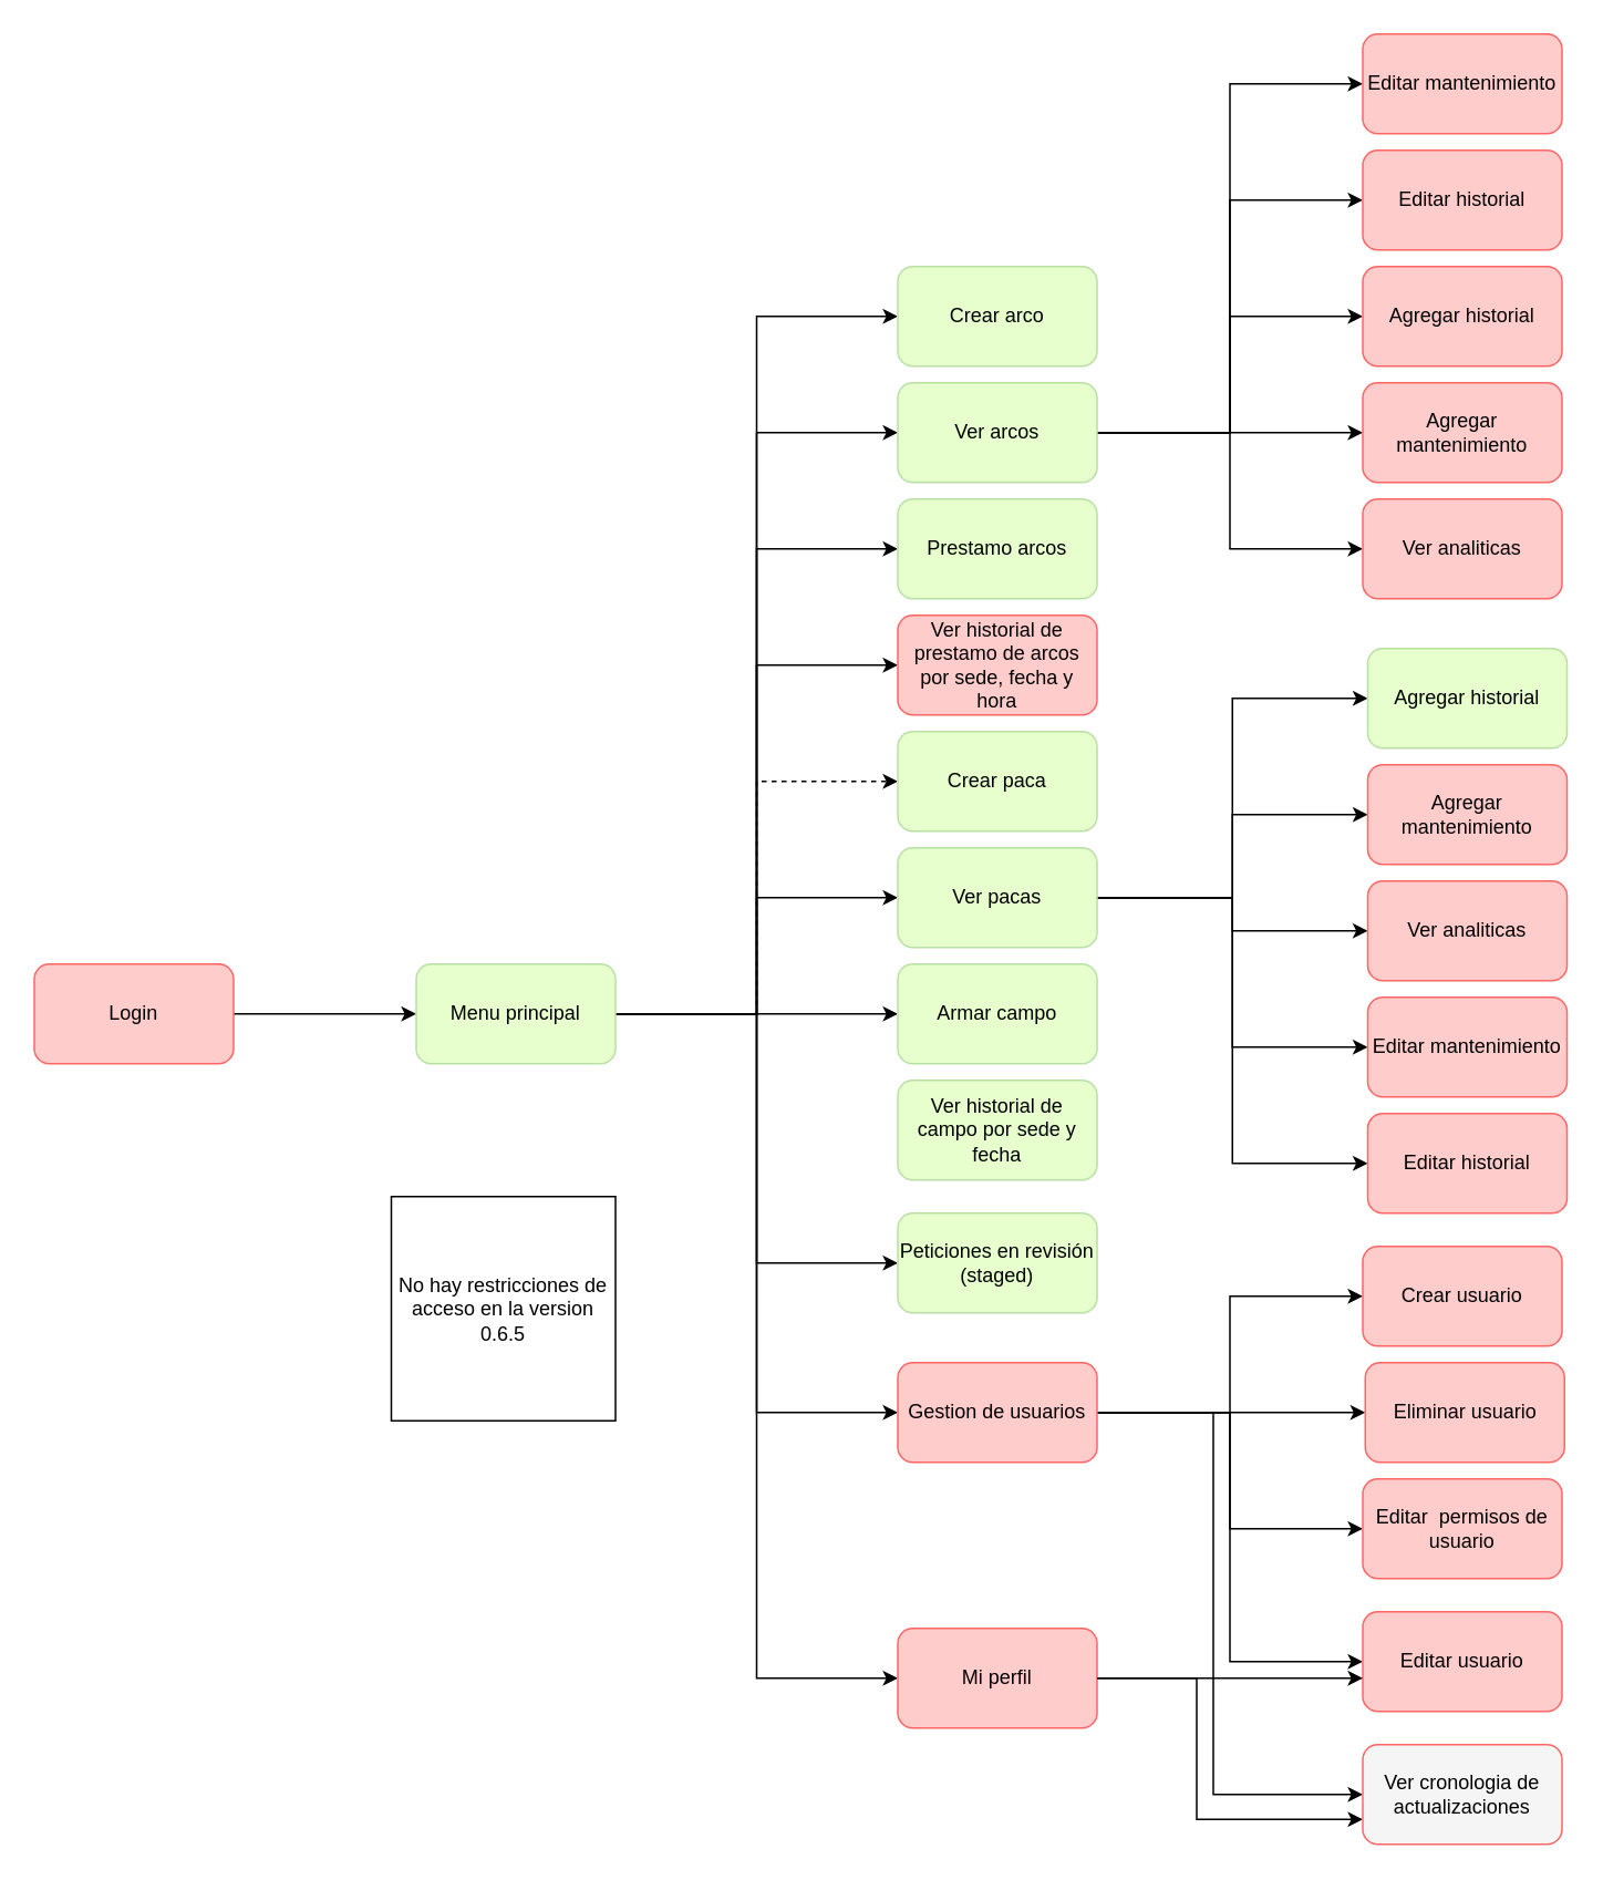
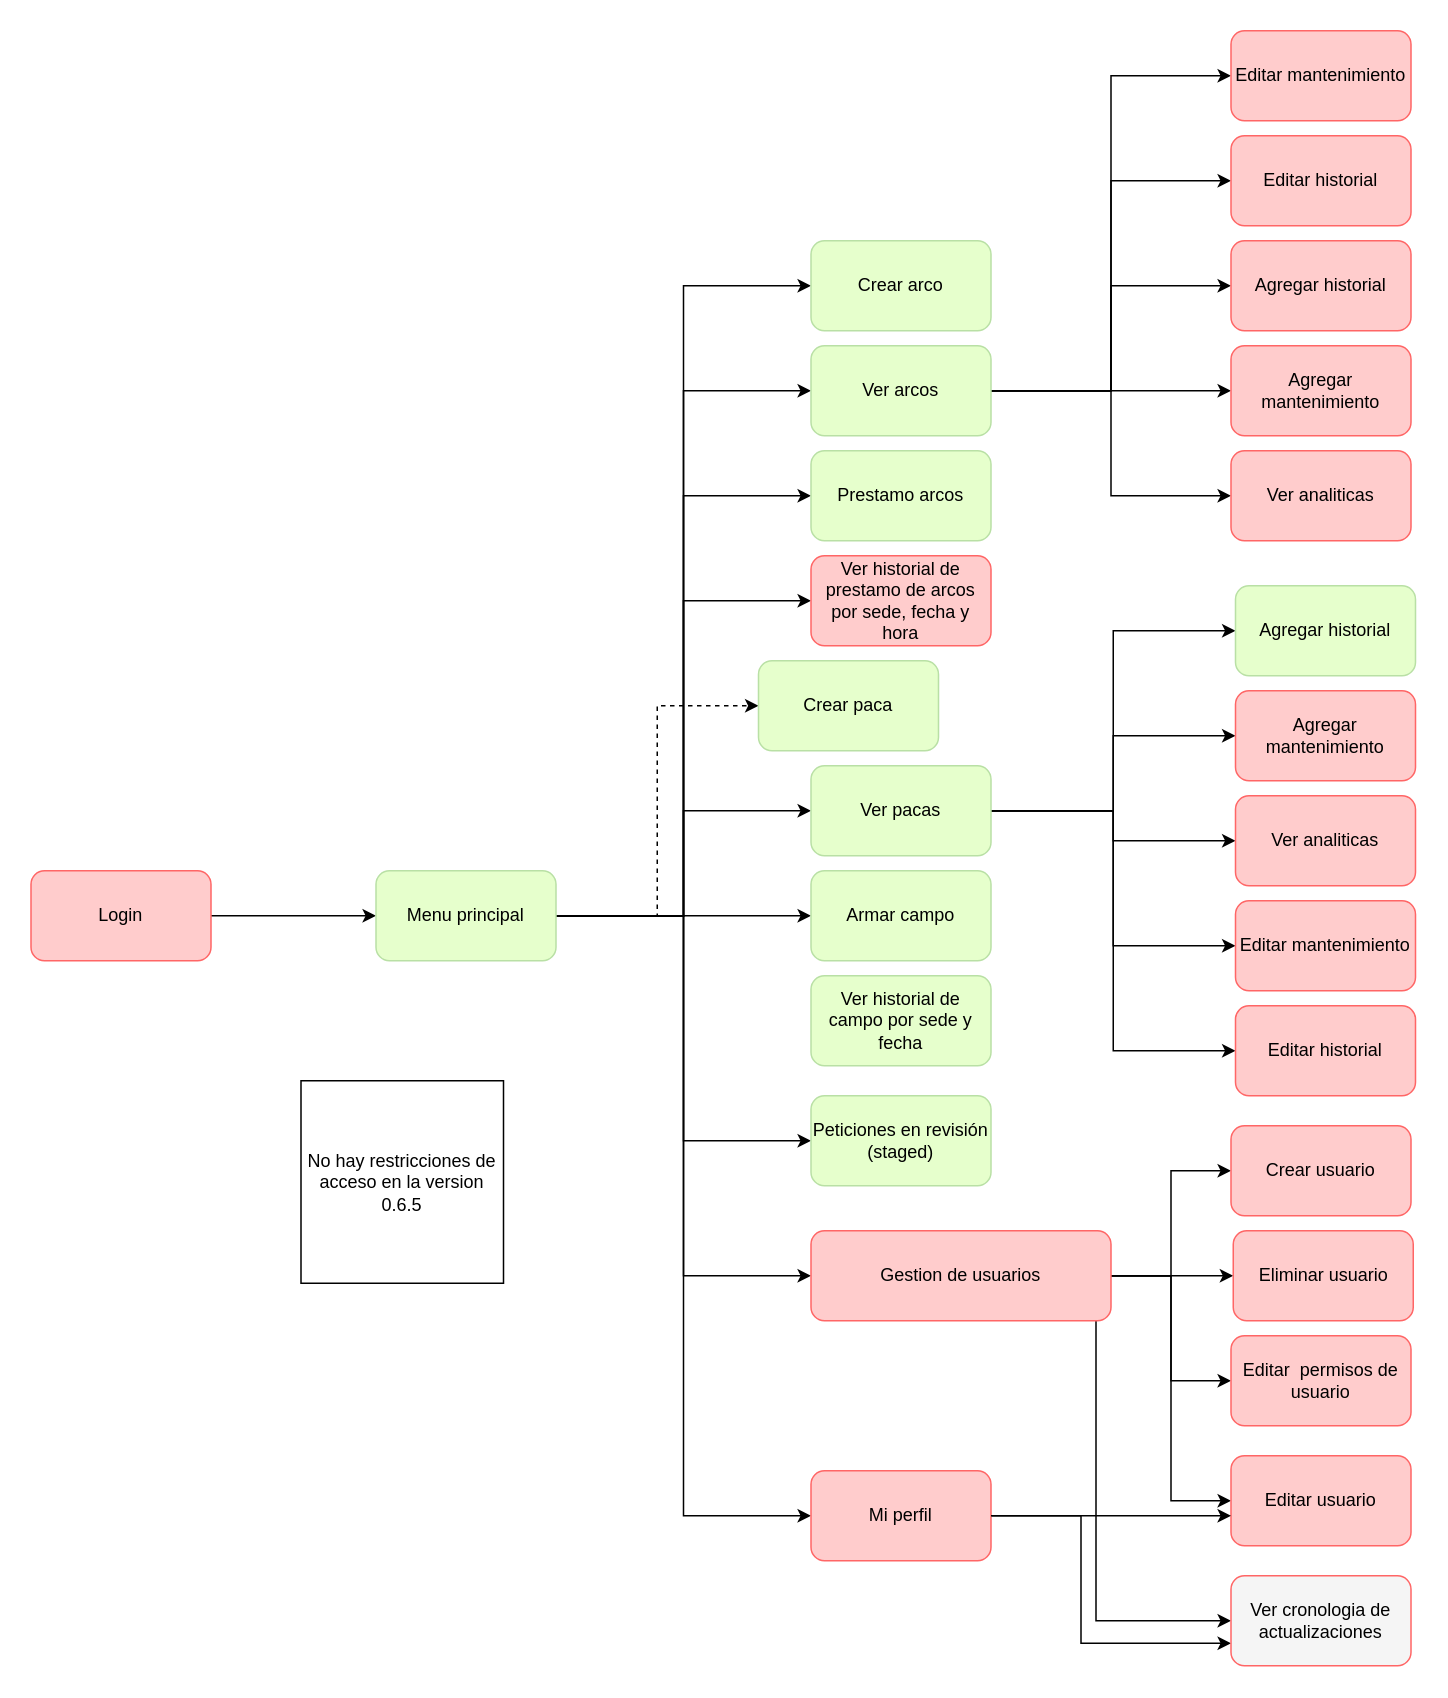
  <mxCell id="0" />
  <mxCell id="1" parent="0" />
  <mxCell id="2" style="edgeStyle=orthogonalEdgeStyle;rounded=0;orthogonalLoop=1;jettySize=auto;html=1;entryX=0;entryY=0.5;entryDx=0;entryDy=0;" edge="1" parent="1" source="3" target="14"><mxGeometry relative="1" as="geometry" /></mxCell>
  <mxCell id="3" value="Login" style="rounded=1;whiteSpace=wrap;html=1;fillColor=#FFCCCC;strokeColor=#FF6666;" vertex="1" parent="1"><mxGeometry x="20" y="580" width="120" height="60" as="geometry" /></mxCell>
  <mxCell id="4" style="edgeStyle=orthogonalEdgeStyle;rounded=0;orthogonalLoop=1;jettySize=auto;html=1;entryX=0;entryY=0.5;entryDx=0;entryDy=0;" edge="1" parent="1" source="14" target="15"><mxGeometry relative="1" as="geometry" /></mxCell>
  <mxCell id="5" style="edgeStyle=orthogonalEdgeStyle;rounded=0;orthogonalLoop=1;jettySize=auto;html=1;entryX=0;entryY=0.5;entryDx=0;entryDy=0;" edge="1" parent="1" source="14" target="24"><mxGeometry relative="1" as="geometry" /></mxCell>
  <mxCell id="6" style="edgeStyle=orthogonalEdgeStyle;rounded=0;orthogonalLoop=1;jettySize=auto;html=1;entryX=0;entryY=0.5;entryDx=0;entryDy=0;" edge="1" parent="1" source="14" target="18"><mxGeometry relative="1" as="geometry" /></mxCell>
  <mxCell id="7" style="edgeStyle=orthogonalEdgeStyle;rounded=0;orthogonalLoop=1;jettySize=auto;html=1;entryX=0;entryY=0.5;entryDx=0;entryDy=0;dashed=1;" edge="1" parent="1" source="14" target="16"><mxGeometry relative="1" as="geometry" /></mxCell>
  <mxCell id="8" style="edgeStyle=orthogonalEdgeStyle;rounded=0;orthogonalLoop=1;jettySize=auto;html=1;entryX=0;entryY=0.5;entryDx=0;entryDy=0;" edge="1" parent="1" source="14" target="30"><mxGeometry relative="1" as="geometry" /></mxCell>
  <mxCell id="9" style="edgeStyle=orthogonalEdgeStyle;rounded=0;orthogonalLoop=1;jettySize=auto;html=1;entryX=0;entryY=0.5;entryDx=0;entryDy=0;" edge="1" parent="1" source="14" target="17"><mxGeometry relative="1" as="geometry" /></mxCell>
  <mxCell id="10" style="edgeStyle=orthogonalEdgeStyle;rounded=0;orthogonalLoop=1;jettySize=auto;html=1;entryX=0;entryY=0.5;entryDx=0;entryDy=0;" edge="1" parent="1" source="14" target="32"><mxGeometry relative="1" as="geometry" /></mxCell>
  <mxCell id="11" style="edgeStyle=orthogonalEdgeStyle;rounded=0;orthogonalLoop=1;jettySize=auto;html=1;entryX=0;entryY=0.5;entryDx=0;entryDy=0;" edge="1" parent="1" source="14" target="44"><mxGeometry relative="1" as="geometry" /></mxCell>
  <mxCell id="12" style="edgeStyle=orthogonalEdgeStyle;rounded=0;orthogonalLoop=1;jettySize=auto;html=1;entryX=0;entryY=0.5;entryDx=0;entryDy=0;" edge="1" parent="1" source="14" target="45"><mxGeometry relative="1" as="geometry" /></mxCell>
  <mxCell id="13" style="edgeStyle=orthogonalEdgeStyle;rounded=0;orthogonalLoop=1;jettySize=auto;html=1;entryX=0;entryY=0.5;entryDx=0;entryDy=0;" edge="1" parent="1" source="14" target="51"><mxGeometry relative="1" as="geometry" /></mxCell>
  <mxCell id="14" value="Menu principal" style="rounded=1;whiteSpace=wrap;html=1;fillColor=#E6FFCC;strokeColor=#B9E0A5;" vertex="1" parent="1"><mxGeometry x="250" y="580" width="120" height="60" as="geometry" /></mxCell>
  <mxCell id="15" value="Crear arco" style="rounded=1;whiteSpace=wrap;html=1;fillColor=#E6FFCC;strokeColor=#B9E0A5;" vertex="1" parent="1"><mxGeometry x="540" y="160" width="120" height="60" as="geometry" /></mxCell>
- <mxCell id="16" value="Crear paca" style="rounded=1;whiteSpace=wrap;html=1;fillColor=#E6FFCC;strokeColor=#B9E0A5;" vertex="1" parent="1"><mxGeometry x="540" y="440" width="120" height="60" as="geometry" /></mxCell>
+ <mxCell id="16" value="Crear paca" style="rounded=1;whiteSpace=wrap;html=1;fillColor=#E6FFCC;strokeColor=#B9E0A5;" vertex="1" parent="1"><mxGeometry x="505" y="440" width="120" height="60" as="geometry" /></mxCell>
  <mxCell id="17" value="Armar campo" style="rounded=1;whiteSpace=wrap;html=1;fillColor=#E6FFCC;strokeColor=#B9E0A5;" vertex="1" parent="1"><mxGeometry x="540" y="580" width="120" height="60" as="geometry" /></mxCell>
  <mxCell id="18" value="Prestamo arcos" style="rounded=1;whiteSpace=wrap;html=1;fillColor=#E6FFCC;strokeColor=#B9E0A5;" vertex="1" parent="1"><mxGeometry x="540" y="300" width="120" height="60" as="geometry" /></mxCell>
  <mxCell id="19" value="" style="edgeStyle=orthogonalEdgeStyle;rounded=0;orthogonalLoop=1;jettySize=auto;html=1;entryX=0;entryY=0.5;entryDx=0;entryDy=0;" edge="1" parent="1" source="24" target="33"><mxGeometry relative="1" as="geometry" /></mxCell>
  <mxCell id="20" value="" style="edgeStyle=orthogonalEdgeStyle;rounded=0;orthogonalLoop=1;jettySize=auto;html=1;entryX=0;entryY=0.5;entryDx=0;entryDy=0;" edge="1" parent="1" source="24" target="34"><mxGeometry relative="1" as="geometry" /></mxCell>
  <mxCell id="21" value="" style="edgeStyle=orthogonalEdgeStyle;rounded=0;orthogonalLoop=1;jettySize=auto;html=1;entryX=0;entryY=0.5;entryDx=0;entryDy=0;" edge="1" parent="1" source="24" target="35"><mxGeometry relative="1" as="geometry" /></mxCell>
  <mxCell id="22" style="edgeStyle=orthogonalEdgeStyle;rounded=0;orthogonalLoop=1;jettySize=auto;html=1;entryX=0;entryY=0.5;entryDx=0;entryDy=0;" edge="1" parent="1" source="24" target="55"><mxGeometry relative="1" as="geometry" /></mxCell>
  <mxCell id="23" style="edgeStyle=orthogonalEdgeStyle;rounded=0;orthogonalLoop=1;jettySize=auto;html=1;entryX=0;entryY=0.5;entryDx=0;entryDy=0;" edge="1" parent="1" source="24" target="56"><mxGeometry relative="1" as="geometry" /></mxCell>
  <mxCell id="24" value="Ver arcos" style="rounded=1;whiteSpace=wrap;html=1;fillColor=#E6FFCC;strokeColor=#B9E0A5;" vertex="1" parent="1"><mxGeometry x="540" y="230" width="120" height="60" as="geometry" /></mxCell>
  <mxCell id="25" style="edgeStyle=orthogonalEdgeStyle;rounded=0;orthogonalLoop=1;jettySize=auto;html=1;entryX=0;entryY=0.5;entryDx=0;entryDy=0;" edge="1" parent="1" source="30" target="36"><mxGeometry relative="1" as="geometry" /></mxCell>
  <mxCell id="26" style="edgeStyle=orthogonalEdgeStyle;rounded=0;orthogonalLoop=1;jettySize=auto;html=1;entryX=0;entryY=0.5;entryDx=0;entryDy=0;" edge="1" parent="1" source="30" target="37"><mxGeometry relative="1" as="geometry" /></mxCell>
  <mxCell id="27" style="edgeStyle=orthogonalEdgeStyle;rounded=0;orthogonalLoop=1;jettySize=auto;html=1;entryX=0;entryY=0.5;entryDx=0;entryDy=0;" edge="1" parent="1" source="30" target="38"><mxGeometry relative="1" as="geometry" /></mxCell>
  <mxCell id="28" style="edgeStyle=orthogonalEdgeStyle;rounded=0;orthogonalLoop=1;jettySize=auto;html=1;entryX=0;entryY=0.5;entryDx=0;entryDy=0;" edge="1" parent="1" source="30" target="58"><mxGeometry relative="1" as="geometry" /></mxCell>
  <mxCell id="29" style="edgeStyle=orthogonalEdgeStyle;rounded=0;orthogonalLoop=1;jettySize=auto;html=1;entryX=0;entryY=0.5;entryDx=0;entryDy=0;" edge="1" parent="1" source="30" target="57"><mxGeometry relative="1" as="geometry" /></mxCell>
  <mxCell id="30" value="Ver pacas" style="rounded=1;whiteSpace=wrap;html=1;fillColor=#E6FFCC;strokeColor=#B9E0A5;" vertex="1" parent="1"><mxGeometry x="540" y="510" width="120" height="60" as="geometry" /></mxCell>
  <mxCell id="31" value="Ver historial de campo por sede y fecha" style="rounded=1;whiteSpace=wrap;html=1;fillColor=#E6FFCC;strokeColor=#B9E0A5;" vertex="1" parent="1"><mxGeometry x="540" y="650" width="120" height="60" as="geometry" /></mxCell>
  <mxCell id="32" value="Peticiones en revisión (staged)" style="rounded=1;whiteSpace=wrap;html=1;fillColor=#E6FFCC;strokeColor=#B9E0A5;" vertex="1" parent="1"><mxGeometry x="540" y="730" width="120" height="60" as="geometry" /></mxCell>
  <mxCell id="33" value="Agregar historial" style="whiteSpace=wrap;html=1;rounded=1;fillColor=#FFCCCC;strokeColor=#FF6666;" vertex="1" parent="1"><mxGeometry x="820" y="160" width="120" height="60" as="geometry" /></mxCell>
  <mxCell id="34" value="Agregar mantenimiento" style="whiteSpace=wrap;html=1;rounded=1;fillColor=#FFCCCC;strokeColor=#FF6666;" vertex="1" parent="1"><mxGeometry x="820" y="230" width="120" height="60" as="geometry" /></mxCell>
  <mxCell id="35" value="Ver analiticas" style="whiteSpace=wrap;html=1;rounded=1;fillColor=#FFCCCC;strokeColor=#FF6666;" vertex="1" parent="1"><mxGeometry x="820" y="300" width="120" height="60" as="geometry" /></mxCell>
  <mxCell id="36" value="Agregar historial" style="whiteSpace=wrap;html=1;rounded=1;fillColor=#E6FFCC;strokeColor=#B9E0A5;" vertex="1" parent="1"><mxGeometry x="823" y="390" width="120" height="60" as="geometry" /></mxCell>
  <mxCell id="37" value="Agregar mantenimiento" style="whiteSpace=wrap;html=1;rounded=1;fillColor=#FFCCCC;strokeColor=#FF6666;" vertex="1" parent="1"><mxGeometry x="823" y="460" width="120" height="60" as="geometry" /></mxCell>
  <mxCell id="38" value="Ver analiticas" style="whiteSpace=wrap;html=1;rounded=1;fillColor=#FFCCCC;strokeColor=#FF6666;" vertex="1" parent="1"><mxGeometry x="823" y="530" width="120" height="60" as="geometry" /></mxCell>
  <mxCell id="39" style="edgeStyle=orthogonalEdgeStyle;rounded=0;orthogonalLoop=1;jettySize=auto;html=1;entryX=0;entryY=0.5;entryDx=0;entryDy=0;" edge="1" parent="1" source="44" target="47"><mxGeometry relative="1" as="geometry" /></mxCell>
  <mxCell id="40" style="edgeStyle=orthogonalEdgeStyle;rounded=0;orthogonalLoop=1;jettySize=auto;html=1;entryX=0;entryY=0.5;entryDx=0;entryDy=0;" edge="1" parent="1" source="44" target="48"><mxGeometry relative="1" as="geometry" /></mxCell>
  <mxCell id="41" style="edgeStyle=orthogonalEdgeStyle;rounded=0;orthogonalLoop=1;jettySize=auto;html=1;entryX=0;entryY=0.5;entryDx=0;entryDy=0;" edge="1" parent="1" source="44" target="49"><mxGeometry relative="1" as="geometry" /></mxCell>
  <mxCell id="42" style="edgeStyle=orthogonalEdgeStyle;rounded=0;orthogonalLoop=1;jettySize=auto;html=1;entryX=0;entryY=0.5;entryDx=0;entryDy=0;" edge="1" parent="1" source="44" target="52"><mxGeometry relative="1" as="geometry" /></mxCell>
  <mxCell id="43" value="" style="edgeStyle=orthogonalEdgeStyle;rounded=0;orthogonalLoop=1;jettySize=auto;html=1;entryX=0;entryY=0.5;entryDx=0;entryDy=0;" edge="1" parent="1" source="44" target="54"><mxGeometry relative="1" as="geometry"><Array as="points"><mxPoint x="730" y="850" /><mxPoint x="730" y="1080" /></Array></mxGeometry></mxCell>
- <mxCell id="44" value="Gestion de usuarios" style="rounded=1;whiteSpace=wrap;html=1;fillColor=#FFCCCC;strokeColor=#FF6666;" vertex="1" parent="1"><mxGeometry x="540" y="820" width="120" height="60" as="geometry" /></mxCell>
+ <mxCell id="44" value="Gestion de usuarios" style="rounded=1;whiteSpace=wrap;html=1;fillColor=#FFCCCC;strokeColor=#FF6666;" vertex="1" parent="1"><mxGeometry x="540" y="820" width="200" height="60" as="geometry" /></mxCell>
  <mxCell id="45" value="Ver historial de prestamo de arcos por sede, fecha y hora" style="whiteSpace=wrap;html=1;rounded=1;fillColor=#FFCCCC;strokeColor=#FF6666;" vertex="1" parent="1"><mxGeometry x="540" y="370" width="120" height="60" as="geometry" /></mxCell>
- <mxCell id="46" value="No hay restricciones de acceso en la version 0.6.5" style="whiteSpace=wrap;html=1;aspect=fixed;" vertex="1" parent="1"><mxGeometry x="235" y="720" width="135" height="135" as="geometry" /></mxCell>
+ <mxCell id="46" value="No hay restricciones de acceso en la version 0.6.5" style="whiteSpace=wrap;html=1;aspect=fixed;" vertex="1" parent="1"><mxGeometry x="200" y="720" width="135" height="135" as="geometry" /></mxCell>
  <mxCell id="47" value="Crear usuario" style="whiteSpace=wrap;html=1;rounded=1;fillColor=#FFCCCC;strokeColor=#FF6666;" vertex="1" parent="1"><mxGeometry x="820" y="750" width="120" height="60" as="geometry" /></mxCell>
  <mxCell id="48" value="Editar usuario" style="whiteSpace=wrap;html=1;rounded=1;fillColor=#FFCCCC;strokeColor=#FF6666;" vertex="1" parent="1"><mxGeometry x="820" y="970" width="120" height="60" as="geometry" /></mxCell>
  <mxCell id="49" value="Eliminar usuario" style="whiteSpace=wrap;html=1;rounded=1;fillColor=#FFCCCC;strokeColor=#FF6666;" vertex="1" parent="1"><mxGeometry x="821.5" y="820" width="120" height="60" as="geometry" /></mxCell>
  <mxCell id="50" style="edgeStyle=orthogonalEdgeStyle;rounded=0;orthogonalLoop=1;jettySize=auto;html=1;entryX=0;entryY=0.75;entryDx=0;entryDy=0;" edge="1" parent="1" source="51" target="54"><mxGeometry relative="1" as="geometry"><Array as="points"><mxPoint x="720" y="1010" /><mxPoint x="720" y="1095" /></Array></mxGeometry></mxCell>
  <mxCell id="51" value="Mi perfil" style="rounded=1;whiteSpace=wrap;html=1;fillColor=#FFCCCC;strokeColor=#FF6666;" vertex="1" parent="1"><mxGeometry x="540" y="980" width="120" height="60" as="geometry" /></mxCell>
  <mxCell id="52" value="Editar&amp;nbsp; permisos de usuario" style="whiteSpace=wrap;html=1;rounded=1;fillColor=#FFCCCC;strokeColor=#FF6666;" vertex="1" parent="1"><mxGeometry x="820" y="890" width="120" height="60" as="geometry" /></mxCell>
  <mxCell id="53" style="edgeStyle=orthogonalEdgeStyle;rounded=0;orthogonalLoop=1;jettySize=auto;html=1;" edge="1" parent="1" source="51"><mxGeometry relative="1" as="geometry"><mxPoint x="820" y="1010" as="targetPoint" /></mxGeometry></mxCell>
  <mxCell id="54" value="Ver cronologia de actualizaciones" style="whiteSpace=wrap;html=1;fillColor=#f5f5f5;strokeColor=#FF6666;rounded=1;" vertex="1" parent="1"><mxGeometry x="820" y="1050" width="120" height="60" as="geometry" /></mxCell>
  <mxCell id="55" value="Editar historial" style="whiteSpace=wrap;html=1;rounded=1;fillColor=#FFCCCC;strokeColor=#FF6666;" vertex="1" parent="1"><mxGeometry x="820" y="90" width="120" height="60" as="geometry" /></mxCell>
  <mxCell id="56" value="Editar mantenimiento" style="whiteSpace=wrap;html=1;rounded=1;fillColor=#FFCCCC;strokeColor=#FF6666;" vertex="1" parent="1"><mxGeometry x="820" y="20" width="120" height="60" as="geometry" /></mxCell>
  <mxCell id="57" value="Editar historial" style="whiteSpace=wrap;html=1;rounded=1;fillColor=#FFCCCC;strokeColor=#FF6666;" vertex="1" parent="1"><mxGeometry x="823" y="670" width="120" height="60" as="geometry" /></mxCell>
  <mxCell id="58" value="Editar mantenimiento" style="whiteSpace=wrap;html=1;rounded=1;fillColor=#FFCCCC;strokeColor=#FF6666;" vertex="1" parent="1"><mxGeometry x="823" y="600" width="120" height="60" as="geometry" /></mxCell>
